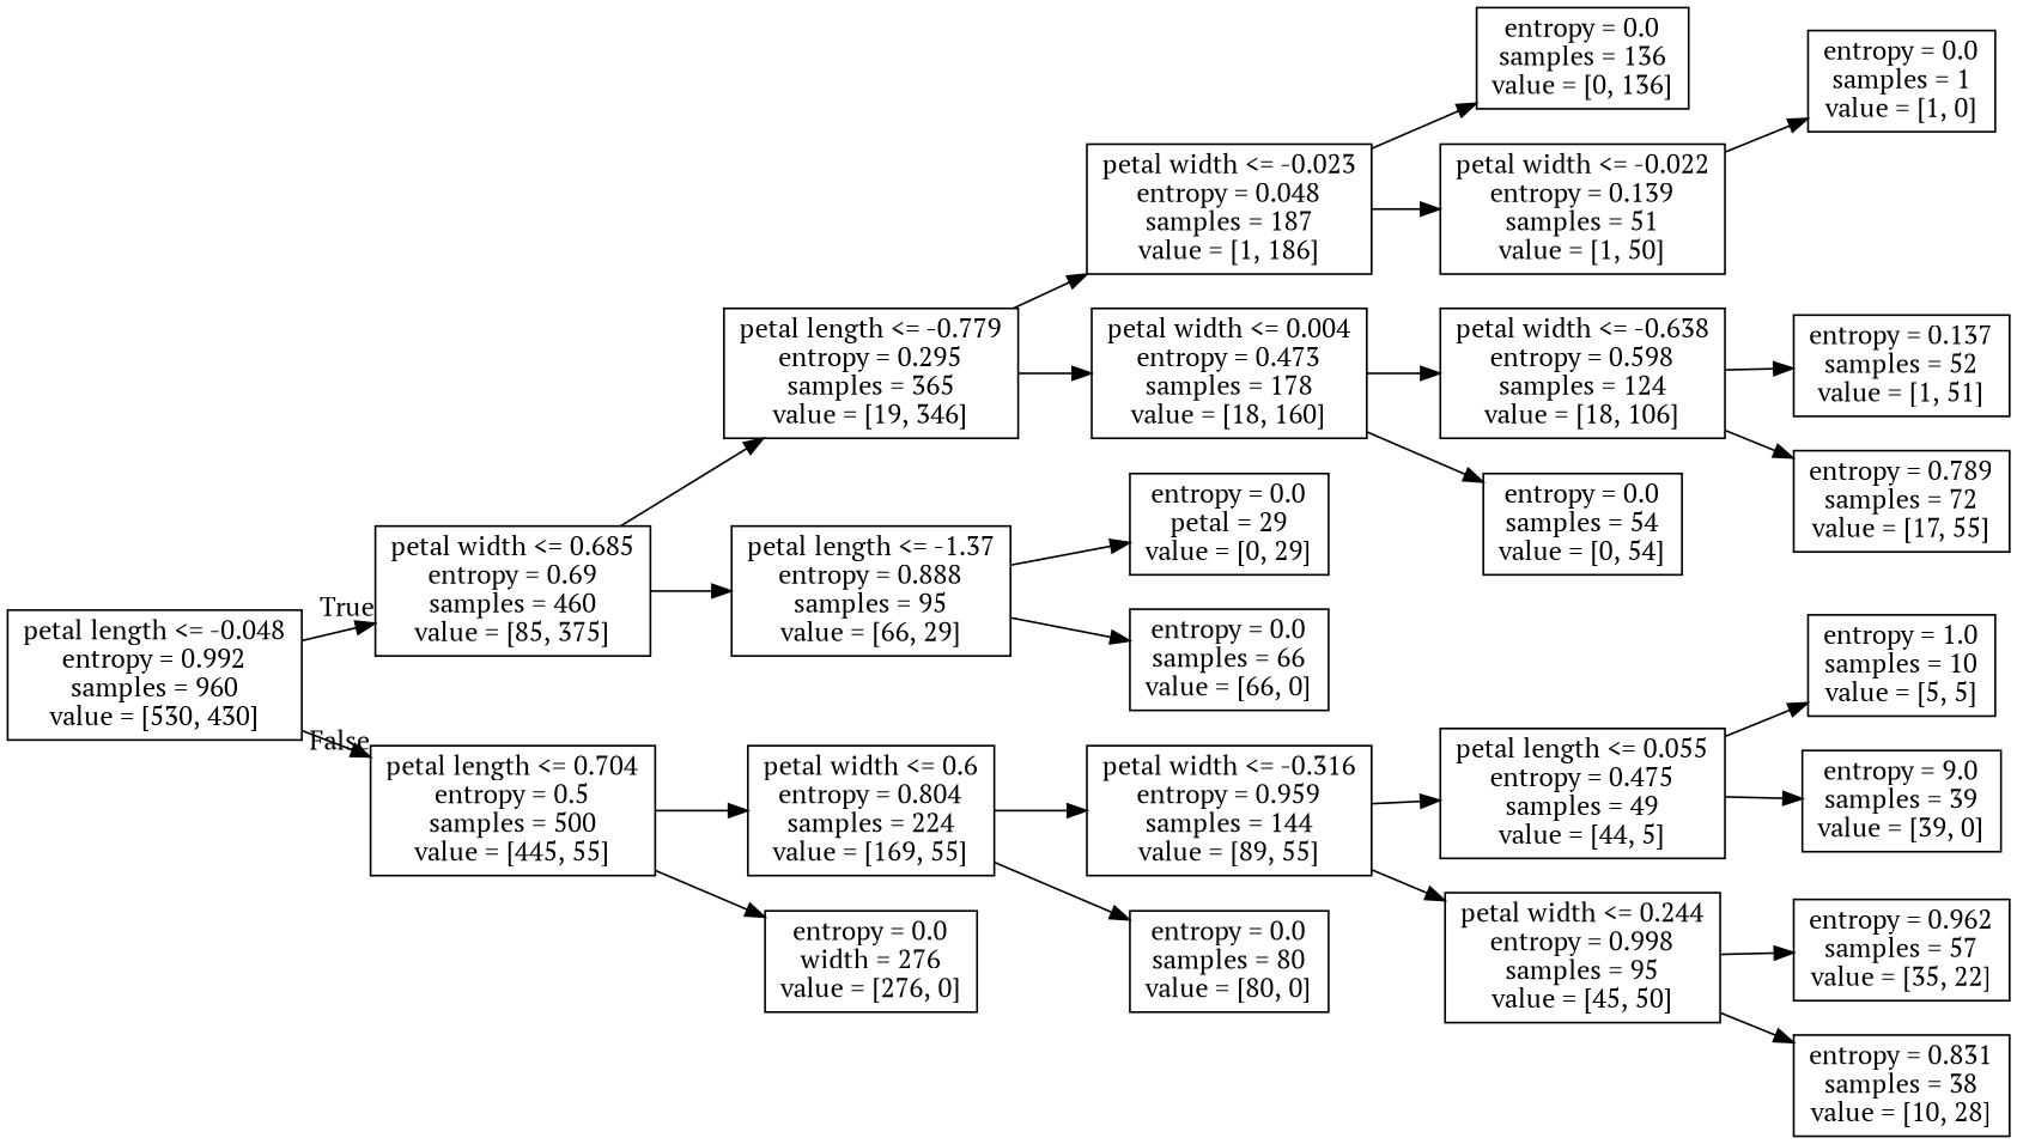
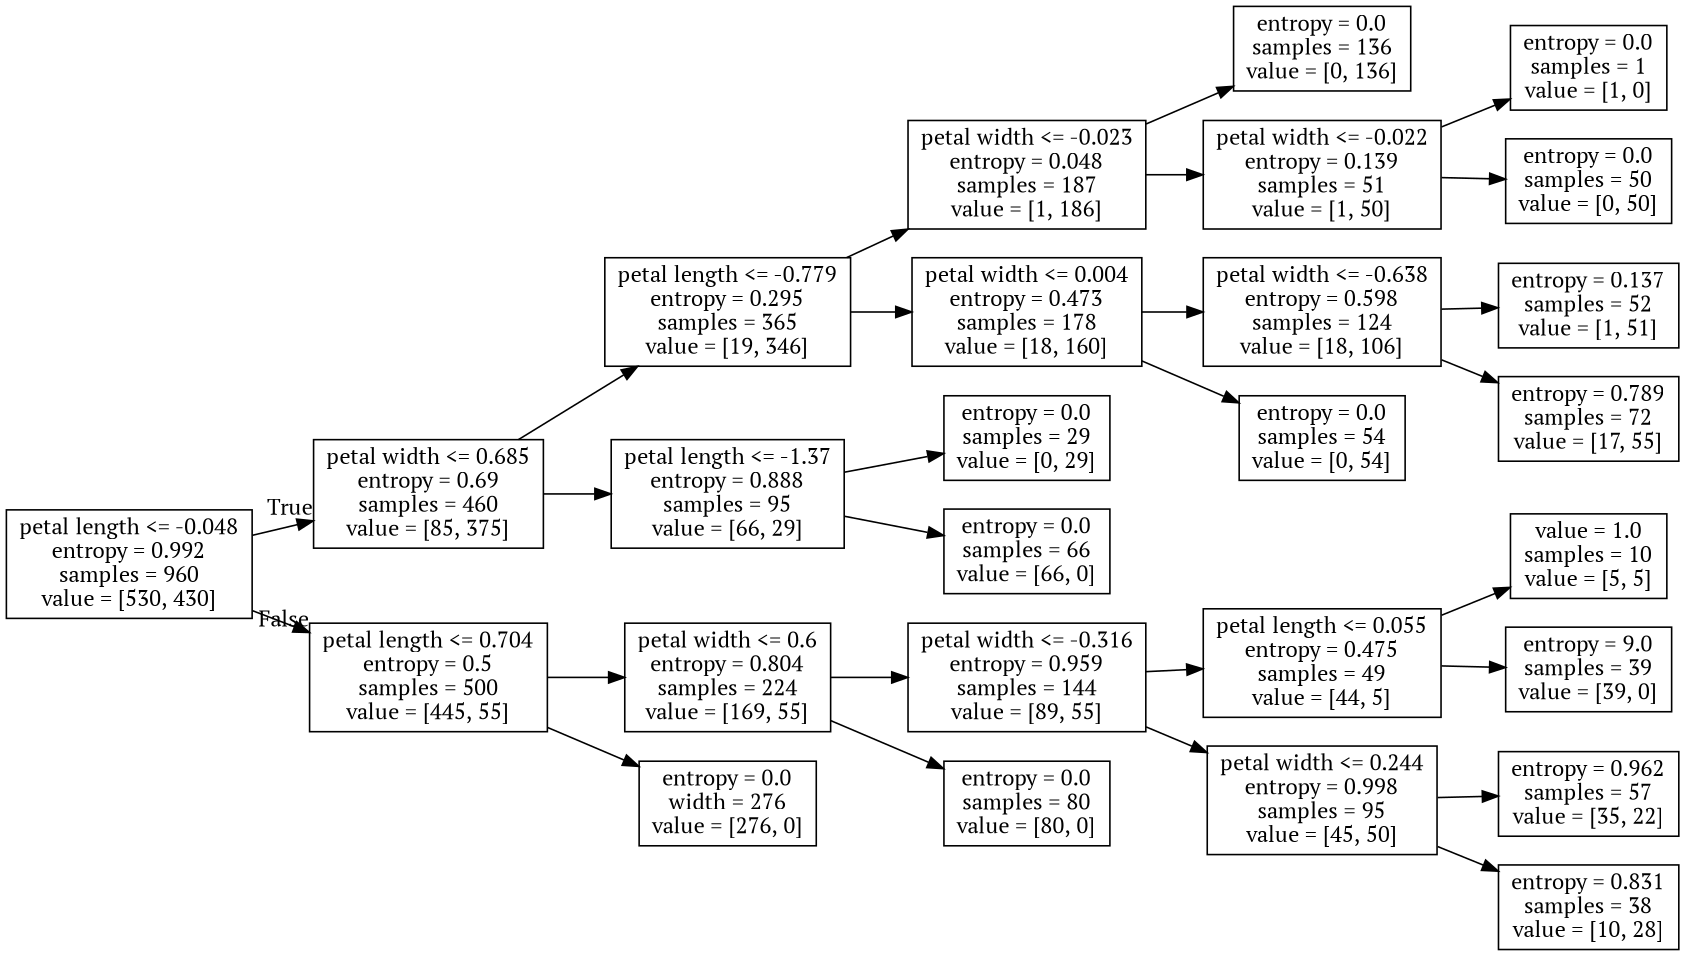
  digraph {
    fontname="PT Serif"
    rankdir=LR
    node [fontname="PT Serif" shape=box]
    edge [fontname="PT Serif"]
    n1 [label="petal length <= -0.048\nentropy = 0.992\nsamples = 960\nvalue = [530, 430]"]
    n2 [label="petal width <= 0.685\nentropy = 0.69\nsamples = 460\nvalue = [85, 375]"]
    n3 [label="petal length <= 0.704\nentropy = 0.5\nsamples = 500\nvalue = [445, 55]"]
    n4 [label="petal length <= -0.779\nentropy = 0.295\nsamples = 365\nvalue = [19, 346]"]
    n5 [label="petal length <= -1.37\nentropy = 0.888\nsamples = 95\nvalue = [66, 29]"]
    n6 [label="petal width <= 0.6\nentropy = 0.804\nsamples = 224\nvalue = [169, 55]"]
    n7 [label="entropy = 0.0\nwidth = 276\nvalue = [276, 0]"]
    n8 [label="petal width <= -0.023\nentropy = 0.048\nsamples = 187\nvalue = [1, 186]"]
    n9 [label="petal width <= 0.004\nentropy = 0.473\nsamples = 178\nvalue = [18, 160]"]
-   n10 [label="entropy = 0.0\npetal = 29\nvalue = [0, 29]"]
+   n10 [label="entropy = 0.0\nsamples = 29\nvalue = [0, 29]"]
    n11 [label="entropy = 0.0\nsamples = 66\nvalue = [66, 0]"]
    n12 [label="entropy = 0.0\nsamples = 136\nvalue = [0, 136]"]
    n13 [label="petal width <= -0.022\nentropy = 0.139\nsamples = 51\nvalue = [1, 50]"]
    n14 [label="petal width <= -0.638\nentropy = 0.598\nsamples = 124\nvalue = [18, 106]"]
    n15 [label="entropy = 0.0\nsamples = 54\nvalue = [0, 54]"]
    n16 [label="entropy = 0.0\nsamples = 1\nvalue = [1, 0]"]
+   n17 [label="entropy = 0.0\nsamples = 50\nvalue = [0, 50]"]
    n18 [label="entropy = 0.137\nsamples = 52\nvalue = [1, 51]"]
    n19 [label="entropy = 0.789\nsamples = 72\nvalue = [17, 55]"]
    n20 [label="petal width <= -0.316\nentropy = 0.959\nsamples = 144\nvalue = [89, 55]"]
    n21 [label="entropy = 0.0\nsamples = 80\nvalue = [80, 0]"]
    n22 [label="petal length <= 0.055\nentropy = 0.475\nsamples = 49\nvalue = [44, 5]"]
    n23 [label="petal width <= 0.244\nentropy = 0.998\nsamples = 95\nvalue = [45, 50]"]
-   n24 [label="entropy = 1.0\nsamples = 10\nvalue = [5, 5]"]
+   n24 [label="value = 1.0\nsamples = 10\nvalue = [5, 5]"]
    n25 [label="entropy = 9.0\nsamples = 39\nvalue = [39, 0]"]
    n26 [label="entropy = 0.962\nsamples = 57\nvalue = [35, 22]"]
    n27 [label="entropy = 0.831\nsamples = 38\nvalue = [10, 28]"]
    n1 -> n2 [headlabel=True labelangle=45 labeldistance=2.5]
    n1 -> n3 [headlabel=False labelangle=-45 labeldistance=2.5]
    n2 -> n4
    n2 -> n5
    n3 -> n6
    n3 -> n7
    n4 -> n8
    n4 -> n9
    n5 -> n10
    n5 -> n11
    n6 -> n20
    n6 -> n21
    n8 -> n12
    n8 -> n13
    n9 -> n14
    n9 -> n15
    n13 -> n16
+   n13 -> n17
    n14 -> n18
    n14 -> n19
    n20 -> n22
    n20 -> n23
    n22 -> n24
    n22 -> n25
    n23 -> n26
    n23 -> n27
  }
